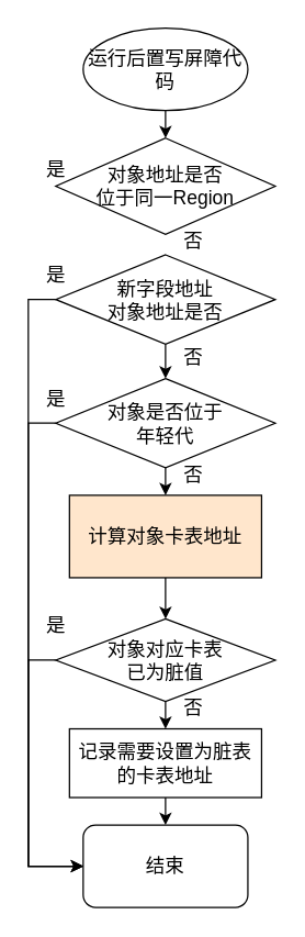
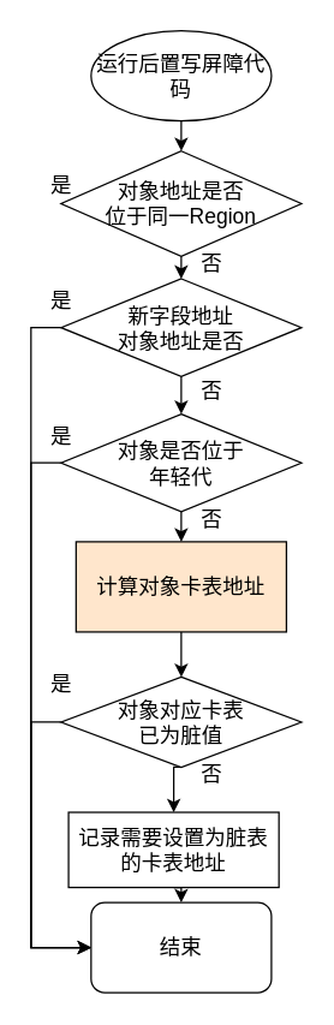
  <mxCell id="0" />
  <mxCell id="1" parent="0" />
  <mxCell id="2" style="edgeStyle=orthogonalEdgeStyle;rounded=0;orthogonalLoop=1;jettySize=auto;html=1;exitX=0.5;exitY=1;exitDx=0;exitDy=0;entryX=0.5;entryY=0;entryDx=0;entryDy=0;" edge="1" parent="1" source="3" target="5"><mxGeometry relative="1" as="geometry" /></mxCell>
  <mxCell id="3" value="运行后置写屏障代码" style="ellipse;whiteSpace=wrap;html=1;fontSize=14;" vertex="1" parent="1"><mxGeometry x="60" y="20" width="120" height="60" as="geometry" /></mxCell>
+ <mxCell id="4" style="edgeStyle=orthogonalEdgeStyle;rounded=0;orthogonalLoop=1;jettySize=auto;html=1;exitX=0.5;exitY=1;exitDx=0;exitDy=0;entryX=0.5;entryY=0;entryDx=0;entryDy=0;" edge="1" parent="1" source="5" target="8"><mxGeometry relative="1" as="geometry" /></mxCell>
  <mxCell id="5" value="对象地址是否&lt;div&gt;位于同一Region&lt;/div&gt;" style="rhombus;whiteSpace=wrap;html=1;fontSize=14;" vertex="1" parent="1"><mxGeometry x="40" y="100" width="160" height="70" as="geometry" /></mxCell>
  <mxCell id="6" style="edgeStyle=orthogonalEdgeStyle;rounded=0;orthogonalLoop=1;jettySize=auto;html=1;exitX=0.5;exitY=1;exitDx=0;exitDy=0;entryX=0.5;entryY=0;entryDx=0;entryDy=0;" edge="1" parent="1" source="8" target="11"><mxGeometry relative="1" as="geometry" /></mxCell>
  <mxCell id="7" style="edgeStyle=orthogonalEdgeStyle;rounded=0;orthogonalLoop=1;jettySize=auto;html=1;exitX=0;exitY=0.5;exitDx=0;exitDy=0;entryX=0;entryY=0.5;entryDx=0;entryDy=0;" edge="1" parent="1" source="8" target="12"><mxGeometry relative="1" as="geometry" /></mxCell>
  <mxCell id="8" value="新字段地址&lt;div&gt;对象地址是否&lt;/div&gt;" style="rhombus;whiteSpace=wrap;html=1;fontSize=14;" vertex="1" parent="1"><mxGeometry x="40" y="185" width="160" height="65" as="geometry" /></mxCell>
  <mxCell id="9" style="edgeStyle=orthogonalEdgeStyle;rounded=0;orthogonalLoop=1;jettySize=auto;html=1;exitX=0.5;exitY=1;exitDx=0;exitDy=0;entryX=0.5;entryY=0;entryDx=0;entryDy=0;" edge="1" parent="1" source="11" target="14"><mxGeometry relative="1" as="geometry" /></mxCell>
  <mxCell id="10" style="edgeStyle=orthogonalEdgeStyle;rounded=0;orthogonalLoop=1;jettySize=auto;html=1;exitX=0;exitY=0.5;exitDx=0;exitDy=0;entryX=0;entryY=0.5;entryDx=0;entryDy=0;" edge="1" parent="1" source="11" target="12"><mxGeometry relative="1" as="geometry" /></mxCell>
  <mxCell id="11" value="对象是否位于&lt;div&gt;年轻代&lt;/div&gt;" style="rhombus;whiteSpace=wrap;html=1;fontSize=14;" vertex="1" parent="1"><mxGeometry x="40" y="275" width="160" height="65" as="geometry" /></mxCell>
  <mxCell id="12" value="结束" style="rounded=1;whiteSpace=wrap;html=1;fontSize=14;" vertex="1" parent="1"><mxGeometry x="60" y="600" width="120" height="60" as="geometry" /></mxCell>
  <mxCell id="13" style="edgeStyle=orthogonalEdgeStyle;rounded=0;orthogonalLoop=1;jettySize=auto;html=1;exitX=0.5;exitY=1;exitDx=0;exitDy=0;entryX=0.5;entryY=0;entryDx=0;entryDy=0;" edge="1" parent="1" source="14" target="17"><mxGeometry relative="1" as="geometry" /></mxCell>
  <mxCell id="14" value="计算对象卡表地址" style="rounded=0;whiteSpace=wrap;html=1;fontSize=14;fillColor=#ffe6cc;" vertex="1" parent="1"><mxGeometry x="50" y="360" width="140" height="60" as="geometry" /></mxCell>
  <mxCell id="15" style="edgeStyle=orthogonalEdgeStyle;rounded=0;orthogonalLoop=1;jettySize=auto;html=1;exitX=0.5;exitY=1;exitDx=0;exitDy=0;entryX=0.5;entryY=0;entryDx=0;entryDy=0;" edge="1" parent="1" source="17" target="19"><mxGeometry relative="1" as="geometry" /></mxCell>
  <mxCell id="16" style="edgeStyle=orthogonalEdgeStyle;rounded=0;orthogonalLoop=1;jettySize=auto;html=1;exitX=0;exitY=0.5;exitDx=0;exitDy=0;entryX=0;entryY=0.5;entryDx=0;entryDy=0;" edge="1" parent="1" source="17" target="12"><mxGeometry relative="1" as="geometry" /></mxCell>
  <mxCell id="17" value="对象对应卡表&lt;div&gt;已为脏值&lt;/div&gt;" style="rhombus;whiteSpace=wrap;html=1;fontSize=14;" vertex="1" parent="1"><mxGeometry x="40" y="450" width="160" height="60" as="geometry" /></mxCell>
  <mxCell id="18" style="edgeStyle=orthogonalEdgeStyle;rounded=0;orthogonalLoop=1;jettySize=auto;html=1;exitX=0.5;exitY=1;exitDx=0;exitDy=0;entryX=0.5;entryY=0;entryDx=0;entryDy=0;" edge="1" parent="1" source="19" target="12"><mxGeometry relative="1" as="geometry" /></mxCell>
- <mxCell id="19" value="记录需要设置为脏表的卡表地址" style="rounded=0;whiteSpace=wrap;html=1;fontSize=14;" vertex="1" parent="1"><mxGeometry x="50" y="530" width="140" height="50" as="geometry" /></mxCell>
+ <mxCell id="19" value="记录需要设置为脏表的卡表地址" style="rounded=0;whiteSpace=wrap;html=1;fontSize=14;" vertex="1" parent="1"><mxGeometry x="45" y="540" width="140" height="50" as="geometry" /></mxCell>
  <mxCell id="20" value="&lt;font style=&quot;font-size: 14px;&quot;&gt;是&lt;/font&gt;" style="text;html=1;align=center;verticalAlign=middle;resizable=0;points=[];autosize=1;strokeColor=none;fillColor=none;" vertex="1" parent="1"><mxGeometry x="20" y="108" width="40" height="30" as="geometry" /></mxCell>
  <mxCell id="21" value="&lt;font style=&quot;font-size: 14px;&quot;&gt;是&lt;/font&gt;" style="text;html=1;align=center;verticalAlign=middle;resizable=0;points=[];autosize=1;strokeColor=none;fillColor=none;" vertex="1" parent="1"><mxGeometry x="20" y="185" width="40" height="30" as="geometry" /></mxCell>
  <mxCell id="22" value="&lt;font style=&quot;font-size: 14px;&quot;&gt;是&lt;/font&gt;" style="text;html=1;align=center;verticalAlign=middle;resizable=0;points=[];autosize=1;strokeColor=none;fillColor=none;" vertex="1" parent="1"><mxGeometry x="20" y="275" width="40" height="30" as="geometry" /></mxCell>
  <mxCell id="23" value="&lt;font style=&quot;font-size: 14px;&quot;&gt;是&lt;/font&gt;" style="text;html=1;align=center;verticalAlign=middle;resizable=0;points=[];autosize=1;strokeColor=none;fillColor=none;" vertex="1" parent="1"><mxGeometry x="20" y="440" width="40" height="30" as="geometry" /></mxCell>
  <mxCell id="24" value="&lt;font style=&quot;font-size: 14px;&quot;&gt;否&lt;/font&gt;" style="text;html=1;align=center;verticalAlign=middle;resizable=0;points=[];autosize=1;strokeColor=none;fillColor=none;" vertex="1" parent="1"><mxGeometry x="120" y="160" width="40" height="30" as="geometry" /></mxCell>
  <mxCell id="25" value="&lt;font style=&quot;font-size: 14px;&quot;&gt;否&lt;/font&gt;" style="text;html=1;align=center;verticalAlign=middle;resizable=0;points=[];autosize=1;strokeColor=none;fillColor=none;" vertex="1" parent="1"><mxGeometry x="120" y="245" width="40" height="30" as="geometry" /></mxCell>
  <mxCell id="26" value="&lt;font style=&quot;font-size: 14px;&quot;&gt;否&lt;/font&gt;" style="text;html=1;align=center;verticalAlign=middle;resizable=0;points=[];autosize=1;strokeColor=none;fillColor=none;" vertex="1" parent="1"><mxGeometry x="120" y="330" width="40" height="30" as="geometry" /></mxCell>
  <mxCell id="27" value="&lt;font style=&quot;font-size: 14px;&quot;&gt;否&lt;/font&gt;" style="text;html=1;align=center;verticalAlign=middle;resizable=0;points=[];autosize=1;strokeColor=none;fillColor=none;" vertex="1" parent="1"><mxGeometry x="120" y="500" width="40" height="30" as="geometry" /></mxCell>
